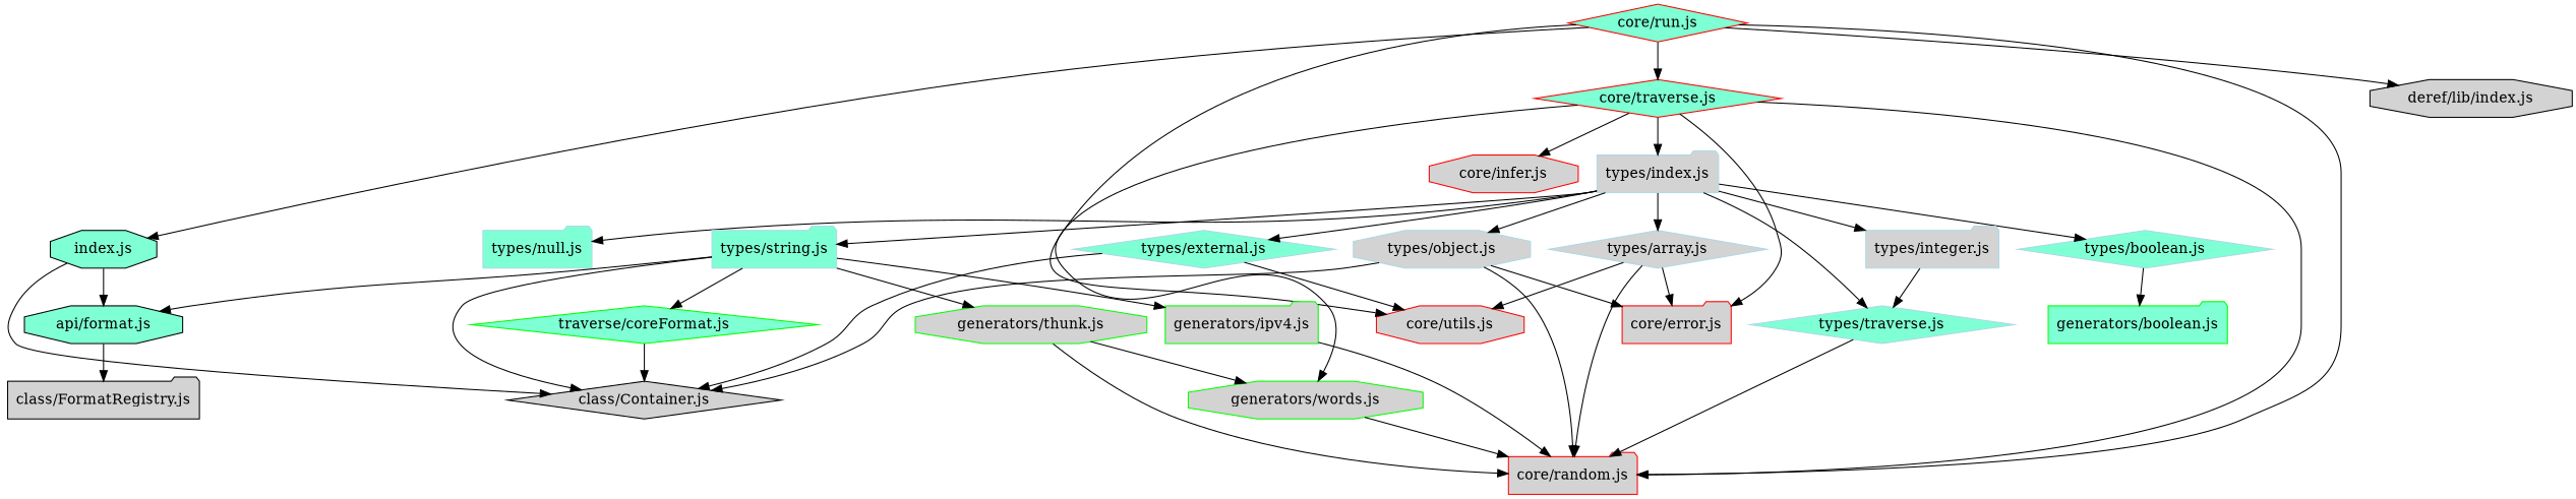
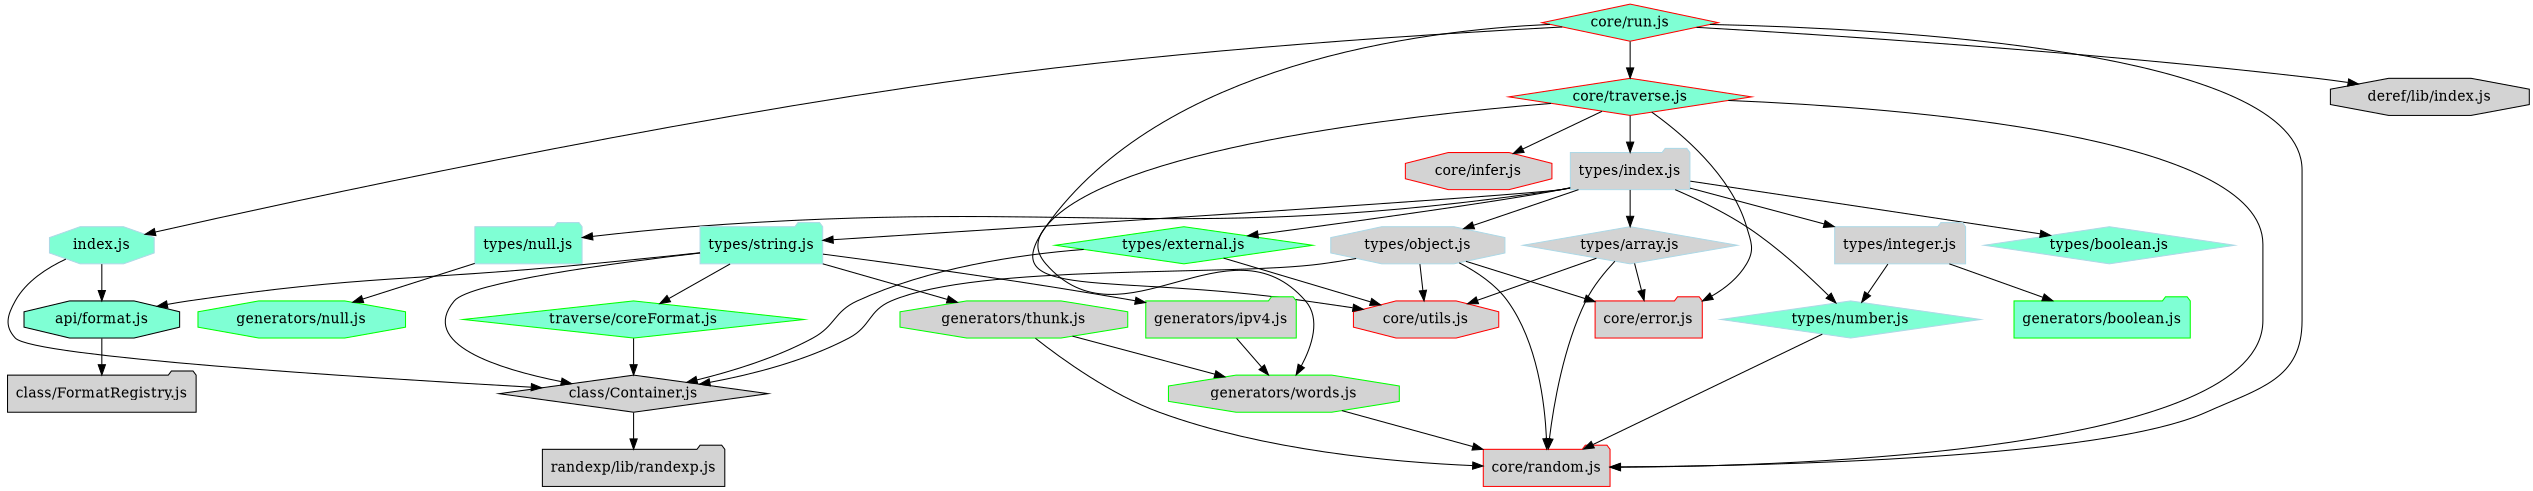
  digraph {
    node [color=lightblue fillcolor=lightgrey shape=folder style=filled]
    "core/run.js" [color=red fillcolor=aquamarine shape=diamond]
    "core/traverse.js" [color=red fillcolor=aquamarine shape=diamond]
    "core/infer.js" [color=red shape=octagon]
    "core/error.js" [color=red]
    "core/random.js" [color=red]
    "core/utils.js" [color=red shape=octagon]
    "generators/boolean.js" [color=green fillcolor=aquamarine]
    n8 [color=green fillcolor=aquamarine label="traverse/coreFormat.js" shape=diamond]
    "generators/ipv4.js" [color=green]
+   "generators/null.js" [color=green fillcolor=aquamarine shape=octagon]
    "generators/thunk.js" [color=green shape=octagon]
    "generators/words.js" [color=green shape=octagon]
    "types/index.js"
    "types/array.js" [shape=diamond]
    "types/boolean.js" [fillcolor=aquamarine shape=diamond]
-   "types/external.js" [fillcolor=aquamarine shape=diamond]
+   "types/external.js" [color=green fillcolor=aquamarine shape=diamond]
    "types/integer.js"
    "types/null.js" [fillcolor=aquamarine]
-   "types/number.js" [fillcolor=aquamarine shape=diamond label="types/traverse.js"]
+   "types/number.js" [fillcolor=aquamarine shape=diamond]
    "types/object.js" [shape=octagon]
    "types/string.js" [fillcolor=aquamarine]
-   "index.js" [fillcolor=aquamarine shape=octagon color=""]
+   "index.js" [fillcolor=aquamarine shape=octagon]
    "deref/lib/index.js" [shape=octagon color=""]
    "class/Container.js" [shape=diamond color=""]
    "api/format.js" [fillcolor=aquamarine shape=octagon color=""]
    "class/FormatRegistry.js" [color=""]
+   "randexp/lib/randexp.js" [color=""]
    subgraph sub_1 {
      "core/run.js"
      "core/traverse.js"
      "core/infer.js"
      "core/error.js"
      "core/random.js"
      "core/utils.js"
    }
    subgraph sub_2 {
      "generators/boolean.js"
      n8
      "generators/ipv4.js"
+     "generators/null.js"
      "generators/thunk.js"
      "generators/words.js"
    }
    subgraph sub_3 {
      "types/index.js"
      "types/array.js"
      "types/boolean.js"
      "types/external.js"
      "types/integer.js"
      "types/null.js"
      "types/number.js"
      "types/object.js"
      "types/string.js"
    }
    "core/run.js" -> "core/traverse.js"
    "core/run.js" -> "core/random.js"
    "core/run.js" -> "core/utils.js"
    "core/run.js" -> "index.js"
    "core/run.js" -> "deref/lib/index.js"
    "core/traverse.js" -> "core/infer.js"
    "core/traverse.js" -> "core/error.js"
    "core/traverse.js" -> "core/random.js"
    "core/traverse.js" -> "generators/words.js"
    "core/traverse.js" -> "types/index.js"
    n8 -> "class/Container.js"
-   "generators/ipv4.js" -> "core/random.js"
+   "generators/ipv4.js" -> "generators/words.js"
    "generators/thunk.js" -> "core/random.js"
    "generators/thunk.js" -> "generators/words.js"
    "generators/words.js" -> "core/random.js"
    "types/index.js" -> "types/array.js"
    "types/index.js" -> "types/boolean.js"
    "types/index.js" -> "types/external.js"
    "types/index.js" -> "types/integer.js"
    "types/index.js" -> "types/null.js"
    "types/index.js" -> "types/number.js"
    "types/index.js" -> "types/object.js"
    "types/index.js" -> "types/string.js"
    "types/array.js" -> "core/error.js"
    "types/array.js" -> "core/random.js"
    "types/array.js" -> "core/utils.js"
-   "types/boolean.js" -> "generators/boolean.js"
+   "types/integer.js" -> "generators/boolean.js"
    "types/external.js" -> "core/utils.js"
    "types/external.js" -> "class/Container.js"
    "types/integer.js" -> "types/number.js"
+   "types/null.js" -> "generators/null.js"
    "types/number.js" -> "core/random.js"
    "types/object.js" -> "core/error.js"
    "types/object.js" -> "core/random.js"
+   "types/object.js" -> "core/utils.js"
    "types/object.js" -> "class/Container.js"
    "types/string.js" -> n8
    "types/string.js" -> "generators/ipv4.js"
    "types/string.js" -> "generators/thunk.js"
    "types/string.js" -> "class/Container.js"
    "types/string.js" -> "api/format.js"
    "index.js" -> "class/Container.js"
    "index.js" -> "api/format.js"
+   "class/Container.js" -> "randexp/lib/randexp.js"
    "api/format.js" -> "class/FormatRegistry.js"
  }
